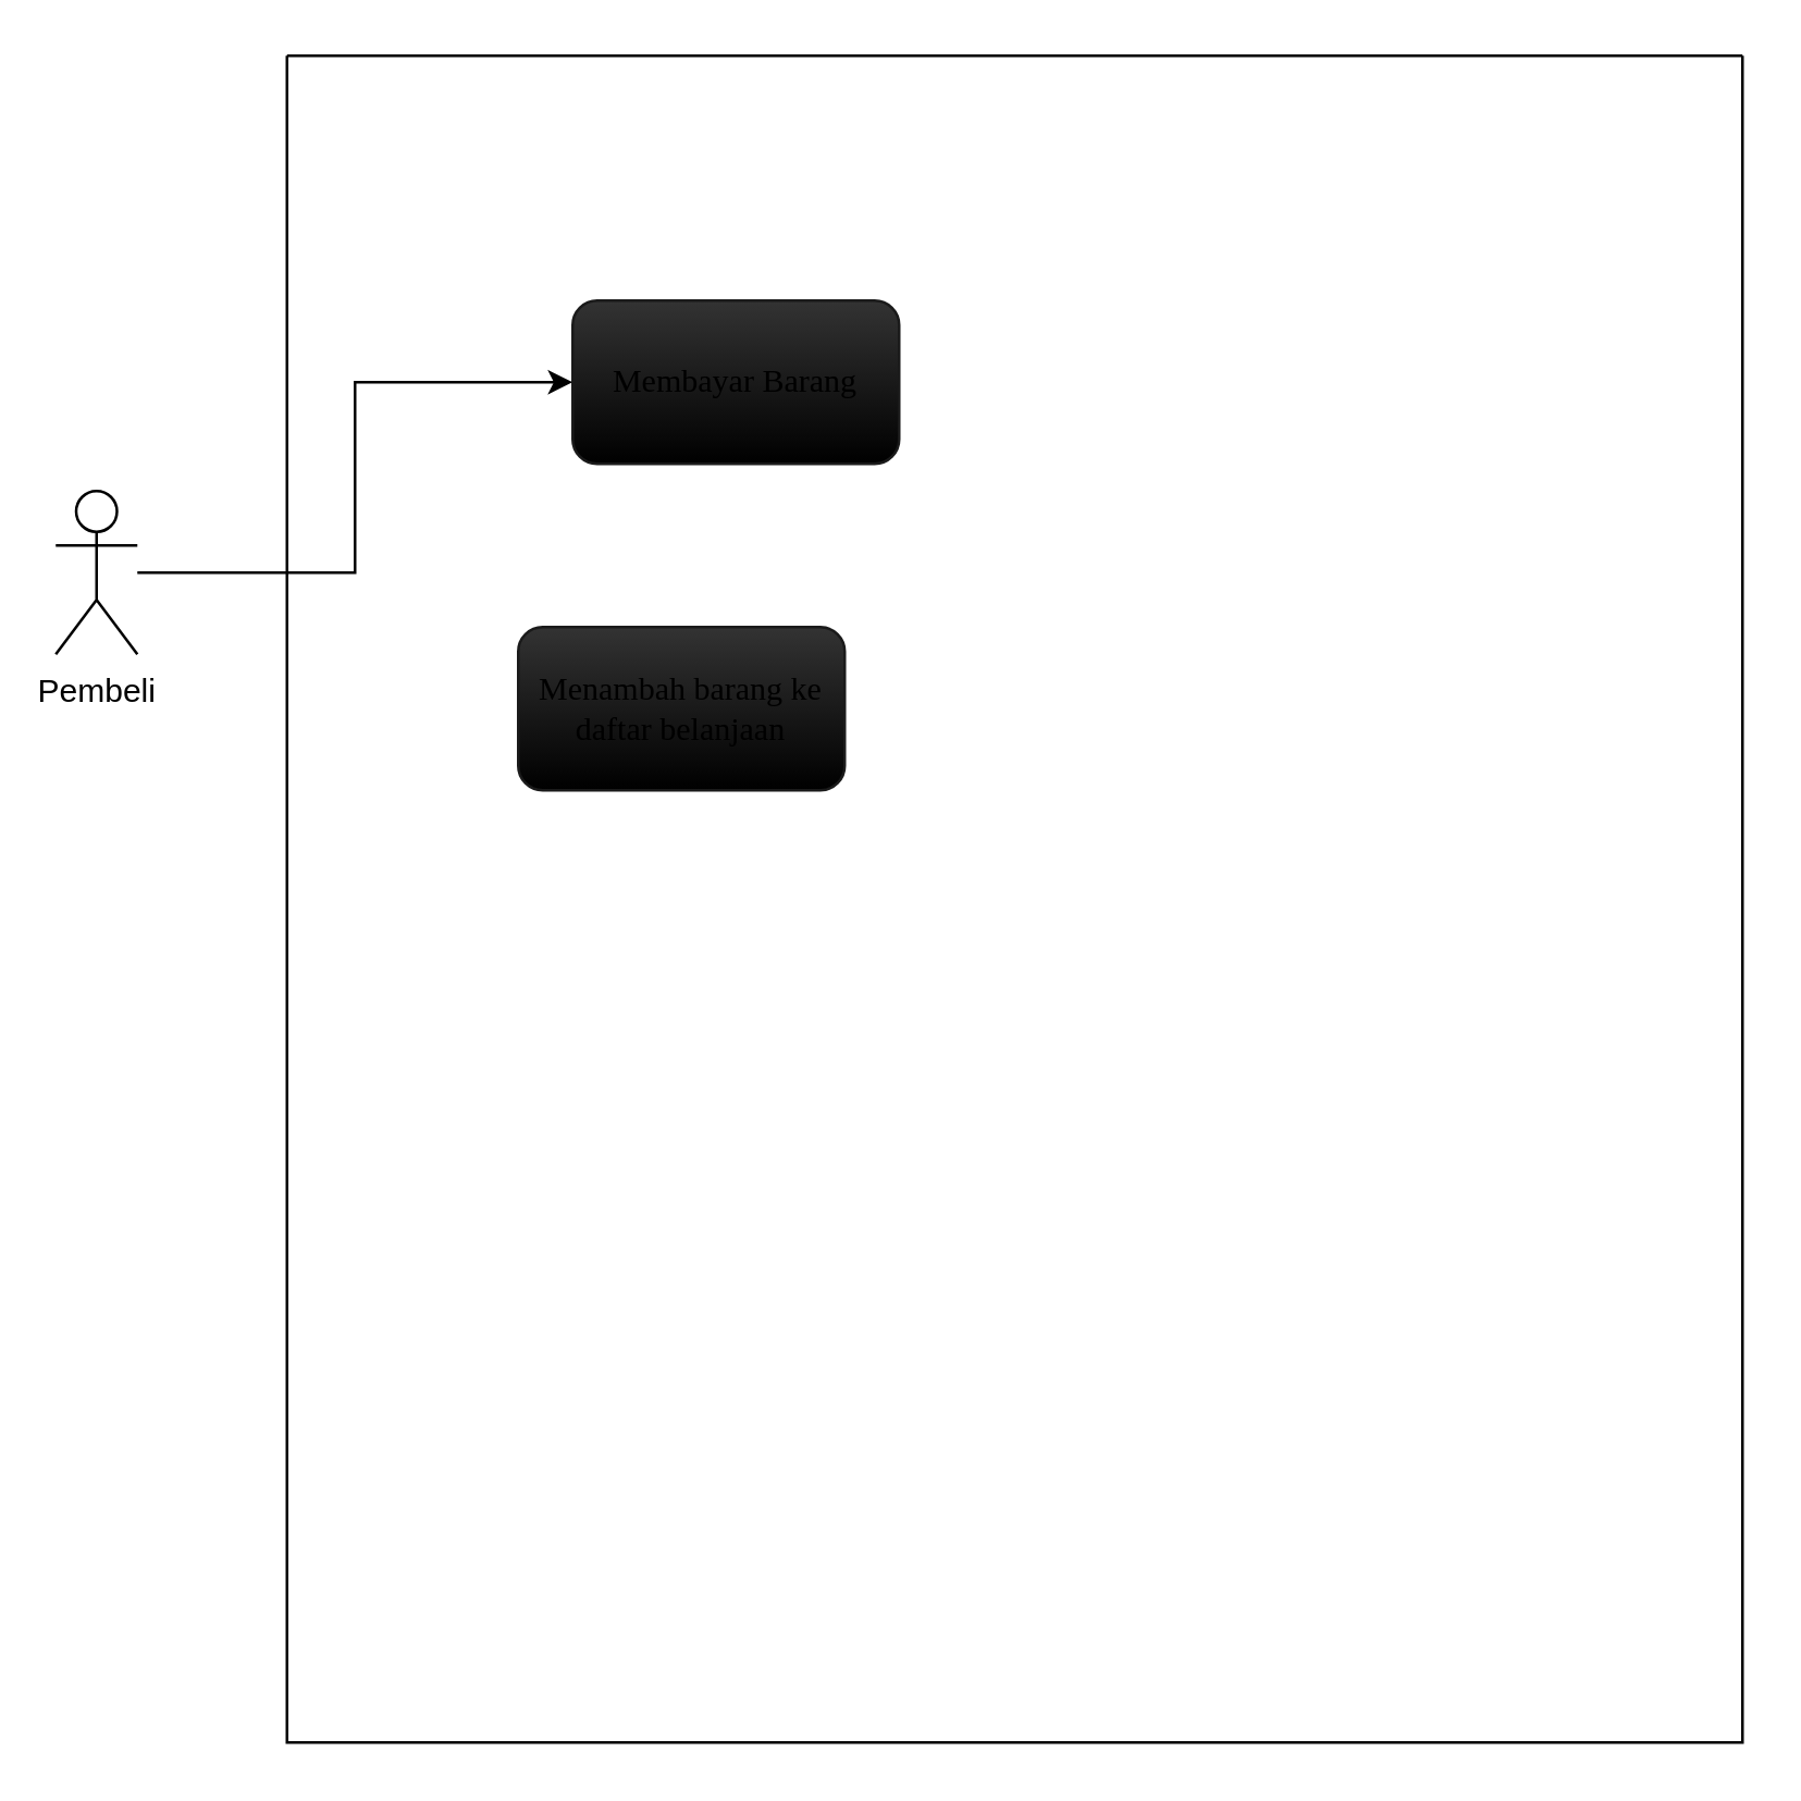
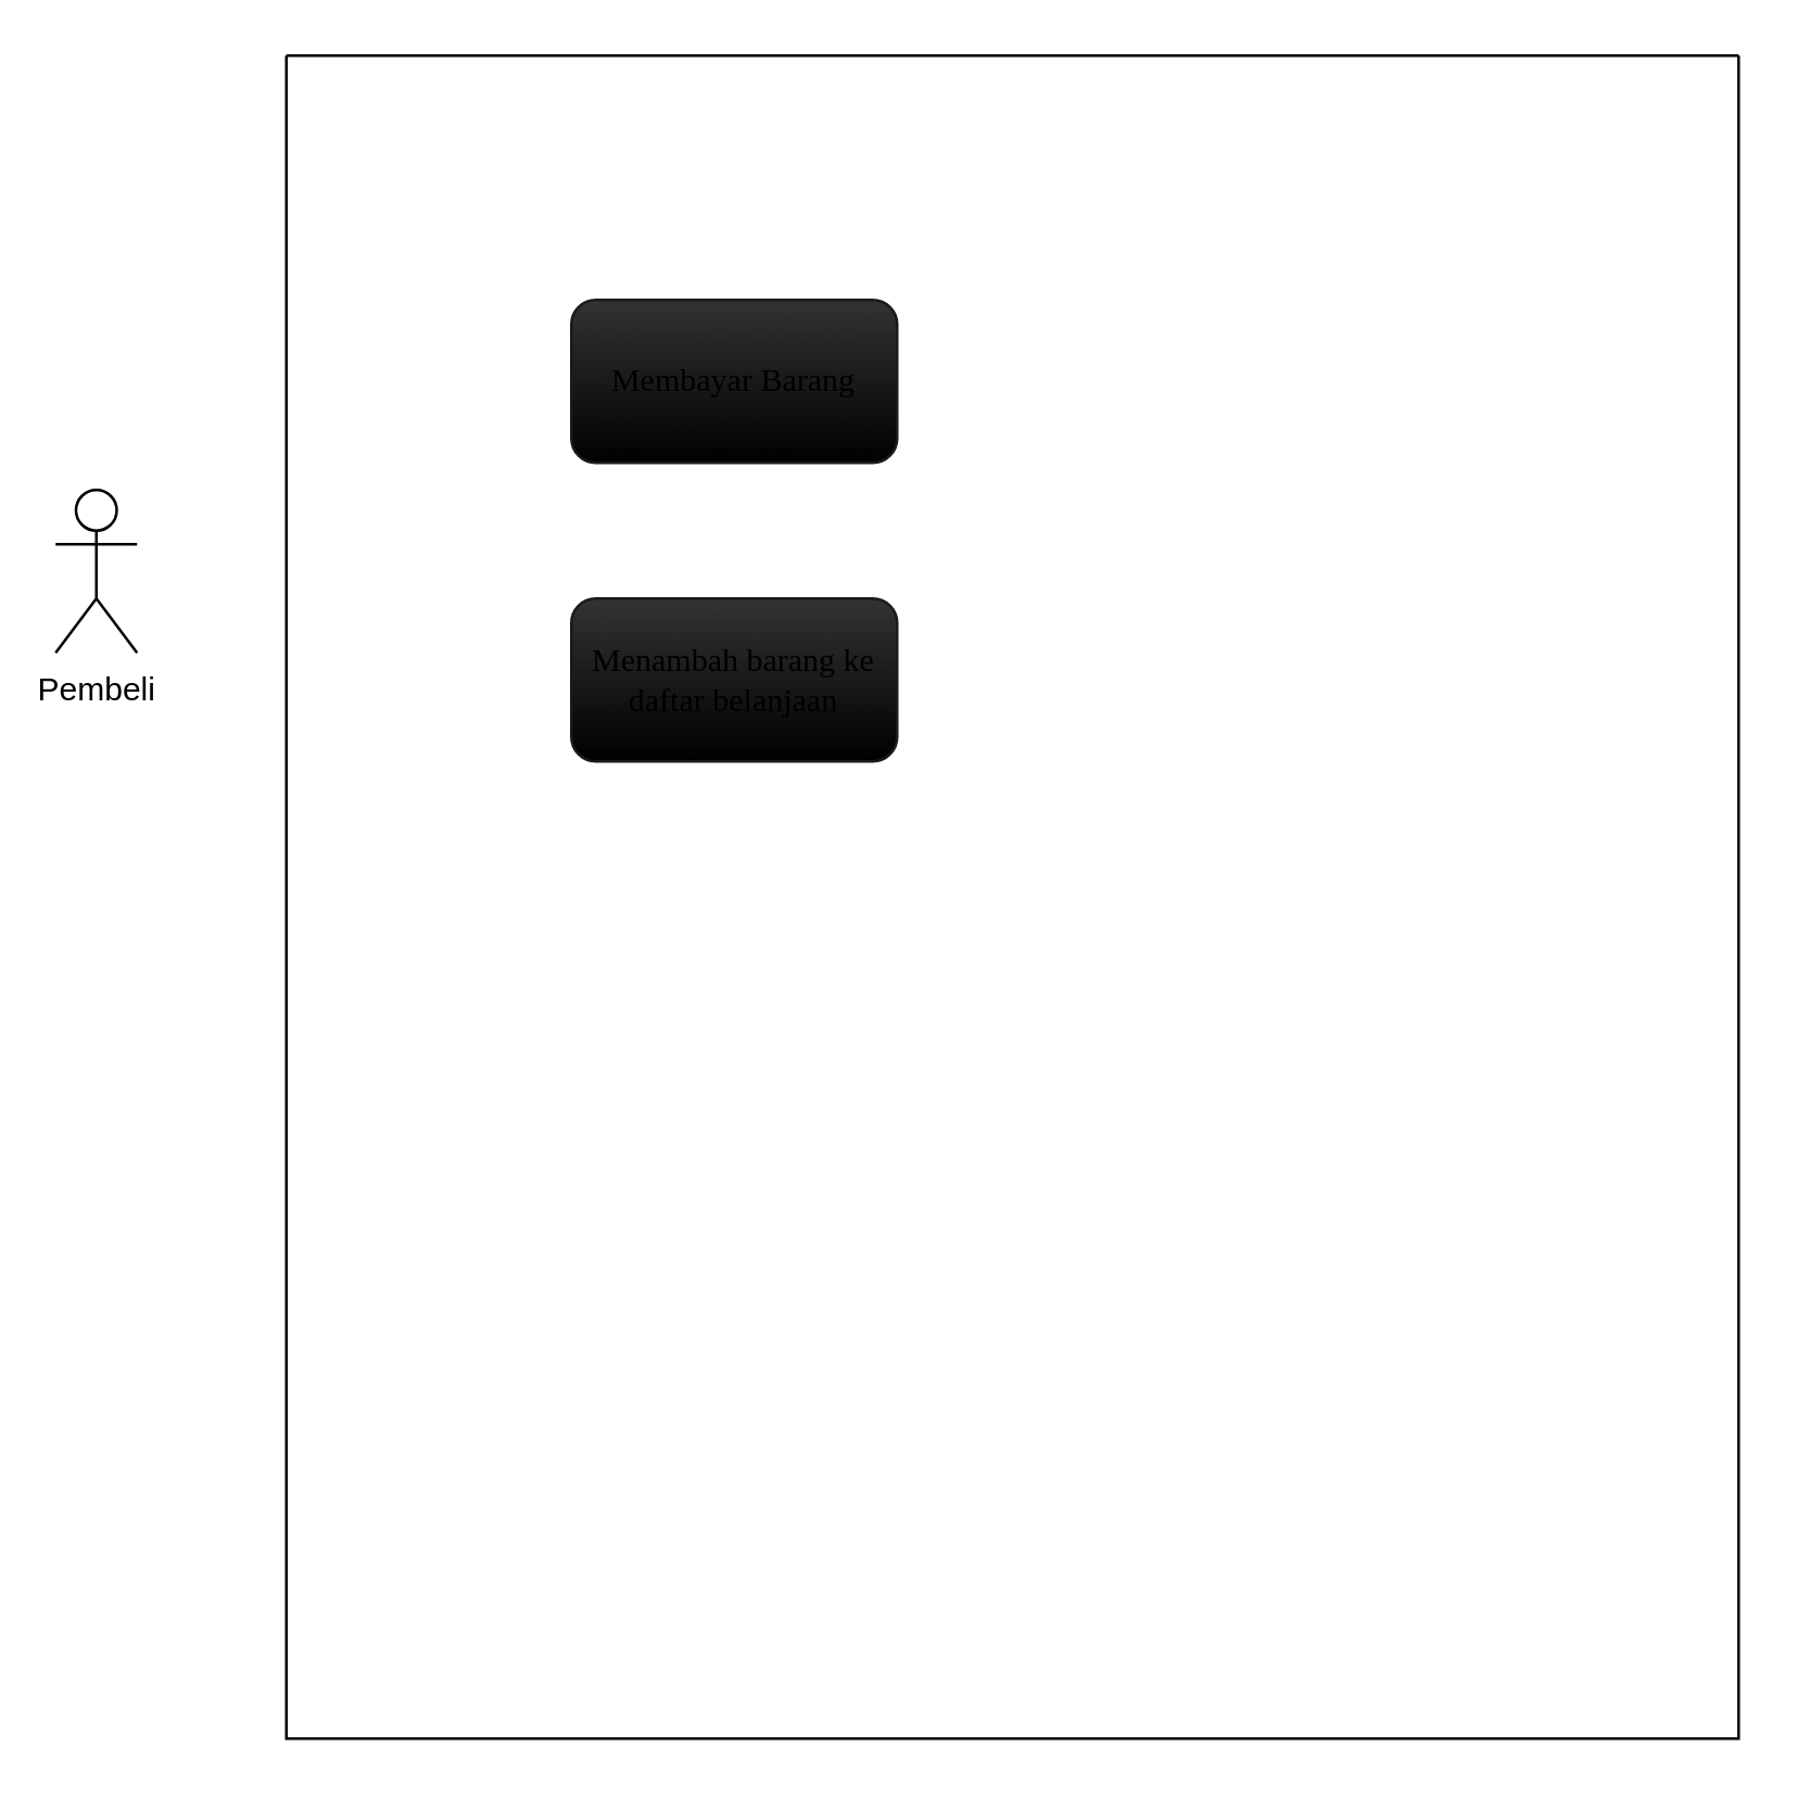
  <mxCell id="0" />
  <mxCell id="1" parent="0" />
- <mxCell id="2" style="edgeStyle=orthogonalEdgeStyle;rounded=0;orthogonalLoop=1;jettySize=auto;html=1;entryX=0;entryY=0.5;entryDx=0;entryDy=0;" edge="1" parent="1" source="3" target="5"><mxGeometry relative="1" as="geometry" /></mxCell>
  <mxCell id="3" value="Pembeli&lt;div&gt;&lt;br&gt;&lt;/div&gt;" style="shape=umlActor;verticalLabelPosition=bottom;verticalAlign=top;html=1;outlineConnect=0;" vertex="1" parent="1"><mxGeometry x="20" y="180" width="30" height="60" as="geometry" /></mxCell>
  <mxCell id="4" value="" style="swimlane;startSize=0;" vertex="1" parent="1"><mxGeometry x="105" y="20" width="535" height="620" as="geometry" /></mxCell>
  <mxCell id="5" value="Membayar Barang" style="rounded=1;whiteSpace=wrap;html=1;labelBackgroundColor=none;fillColor=#333333;fontFamily=Georgia;strokeColor=#1A1A1A;gradientColor=default;" vertex="1" parent="4"><mxGeometry x="105" y="90" width="120" height="60" as="geometry" /></mxCell>
- <mxCell id="6" value="Menambah barang ke&lt;br&gt;daftar belanjaan" style="rounded=1;whiteSpace=wrap;html=1;labelBackgroundColor=none;fillColor=#333333;fontFamily=Georgia;strokeColor=#1A1A1A;gradientColor=default;" vertex="1" parent="4"><mxGeometry x="85" y="210" width="120" height="60" as="geometry" /></mxCell>
+ <mxCell id="6" value="Menambah barang ke&lt;br&gt;daftar belanjaan" style="rounded=1;whiteSpace=wrap;html=1;labelBackgroundColor=none;fillColor=#333333;fontFamily=Georgia;strokeColor=#1A1A1A;gradientColor=default;" vertex="1" parent="4"><mxGeometry x="105" y="200" width="120" height="60" as="geometry" /></mxCell>
